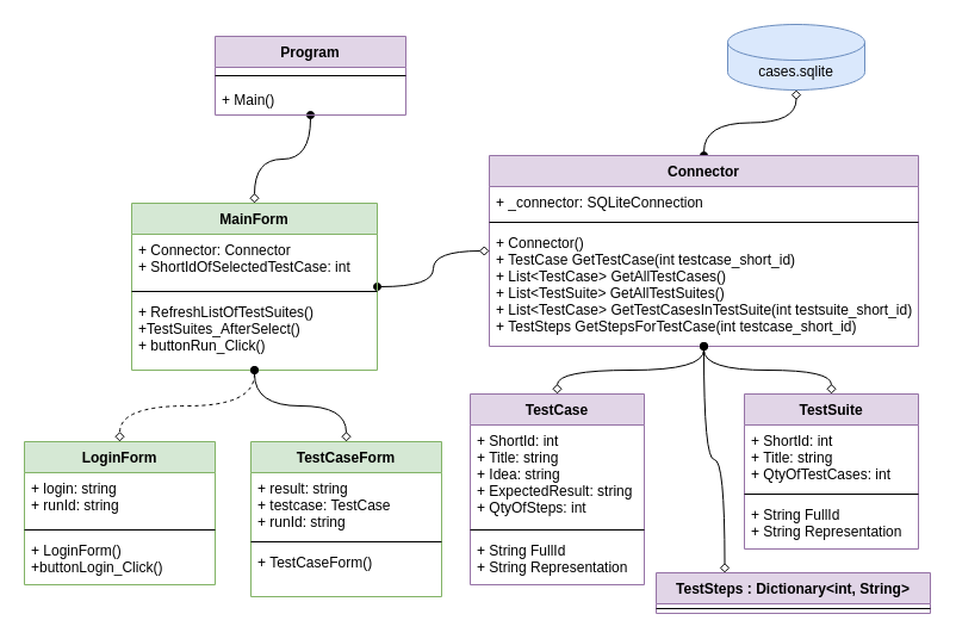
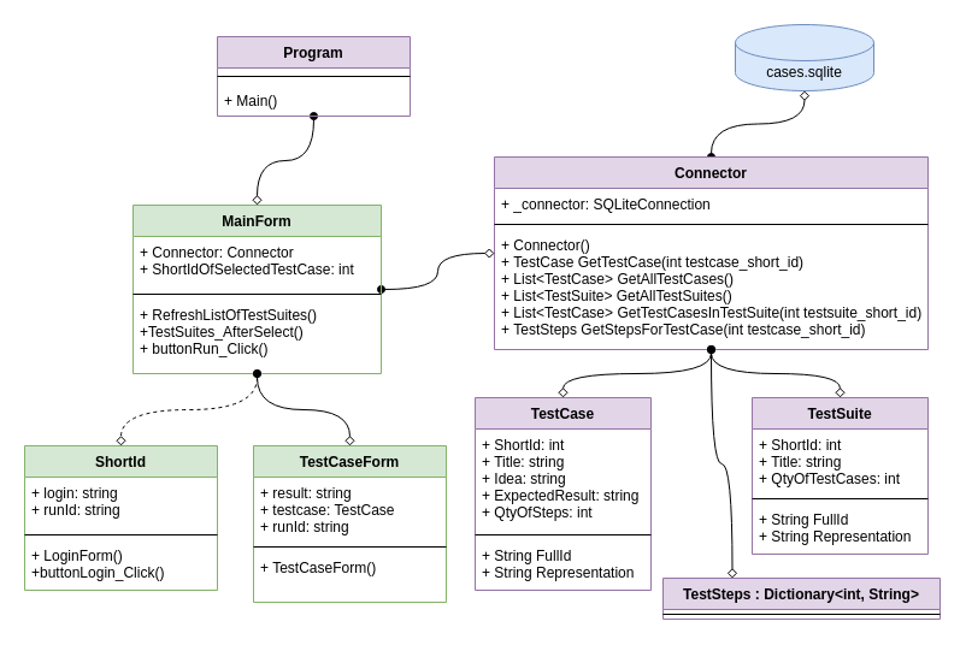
  <mxCell id="0" />
  <mxCell id="1" parent="0" />
  <mxCell id="2" style="edgeStyle=orthogonalEdgeStyle;curved=1;rounded=0;orthogonalLoop=1;jettySize=auto;html=1;startArrow=oval;startFill=1;endArrow=diamond;endFill=0;" parent="1" source="3" target="18" edge="1"><mxGeometry relative="1" as="geometry" /></mxCell>
  <mxCell id="3" value="Program" style="swimlane;fontStyle=1;align=center;verticalAlign=top;childLayout=stackLayout;horizontal=1;startSize=26;horizontalStack=0;resizeParent=1;resizeParentMax=0;resizeLast=0;collapsible=1;marginBottom=0;fillColor=#e1d5e7;strokeColor=#9673a6;" parent="1" vertex="1"><mxGeometry x="180" y="30" width="160" height="66" as="geometry" /></mxCell>
  <mxCell id="4" value="" style="line;strokeWidth=1;fillColor=none;align=left;verticalAlign=middle;spacingTop=-1;spacingLeft=3;spacingRight=3;rotatable=0;labelPosition=right;points=[];portConstraint=eastwest;" parent="3" vertex="1"><mxGeometry y="26" width="160" height="14" as="geometry" /></mxCell>
  <mxCell id="5" value="+ Main()" style="text;strokeColor=none;fillColor=none;align=left;verticalAlign=top;spacingLeft=4;spacingRight=4;overflow=hidden;rotatable=0;points=[[0,0.5],[1,0.5]];portConstraint=eastwest;" parent="3" vertex="1"><mxGeometry y="40" width="160" height="26" as="geometry" /></mxCell>
  <mxCell id="6" style="edgeStyle=orthogonalEdgeStyle;curved=1;rounded=0;orthogonalLoop=1;jettySize=auto;html=1;startArrow=oval;startFill=1;endArrow=diamond;endFill=0;" parent="1" source="7" target="11" edge="1"><mxGeometry relative="1" as="geometry" /></mxCell>
  <mxCell id="7" value="Connector" style="swimlane;fontStyle=1;align=center;verticalAlign=top;childLayout=stackLayout;horizontal=1;startSize=26;horizontalStack=0;resizeParent=1;resizeParentMax=0;resizeLast=0;collapsible=1;marginBottom=0;fillColor=#e1d5e7;strokeColor=#9673a6;" parent="1" vertex="1"><mxGeometry x="410" y="130" width="360" height="160" as="geometry" /></mxCell>
  <mxCell id="8" value="+ _connector: SQLiteConnection" style="text;strokeColor=none;fillColor=none;align=left;verticalAlign=top;spacingLeft=4;spacingRight=4;overflow=hidden;rotatable=0;points=[[0,0.5],[1,0.5]];portConstraint=eastwest;" parent="7" vertex="1"><mxGeometry y="26" width="360" height="26" as="geometry" /></mxCell>
  <mxCell id="9" value="" style="line;strokeWidth=1;fillColor=none;align=left;verticalAlign=middle;spacingTop=-1;spacingLeft=3;spacingRight=3;rotatable=0;labelPosition=right;points=[];portConstraint=eastwest;" parent="7" vertex="1"><mxGeometry y="52" width="360" height="8" as="geometry" /></mxCell>
  <mxCell id="10" value="+ Connector()&#10;+ TestCase GetTestCase(int testcase_short_id)&#10;+ List&lt;TestCase&gt; GetAllTestCases()&#10;+ List&lt;TestSuite&gt; GetAllTestSuites()&#10;+ List&lt;TestCase&gt; GetTestCasesInTestSuite(int testsuite_short_id)&#10;+ TestSteps GetStepsForTestCase(int testcase_short_id)" style="text;strokeColor=none;fillColor=none;align=left;verticalAlign=top;spacingLeft=4;spacingRight=4;overflow=hidden;rotatable=0;points=[[0,0.5],[1,0.5]];portConstraint=eastwest;" parent="7" vertex="1"><mxGeometry y="60" width="360" height="100" as="geometry" /></mxCell>
  <mxCell id="11" value="cases.sqlite" style="shape=cylinder3;whiteSpace=wrap;html=1;boundedLbl=1;backgroundOutline=1;size=15;fillColor=#dae8fc;strokeColor=#6c8ebf;" parent="1" vertex="1"><mxGeometry x="610" y="20" width="115" height="55" as="geometry" /></mxCell>
- <mxCell id="12" value="LoginForm" style="swimlane;fontStyle=1;align=center;verticalAlign=top;childLayout=stackLayout;horizontal=1;startSize=26;horizontalStack=0;resizeParent=1;resizeParentMax=0;resizeLast=0;collapsible=1;marginBottom=0;fillColor=#d5e8d4;strokeColor=#82b366;" parent="1" vertex="1"><mxGeometry x="20" y="370" width="160" height="120" as="geometry" /></mxCell>
+ <mxCell id="12" value="ShortId" style="swimlane;fontStyle=1;align=center;verticalAlign=top;childLayout=stackLayout;horizontal=1;startSize=26;horizontalStack=0;resizeParent=1;resizeParentMax=0;resizeLast=0;collapsible=1;marginBottom=0;fillColor=#d5e8d4;strokeColor=#82b366;" parent="1" vertex="1"><mxGeometry x="20" y="370" width="160" height="120" as="geometry" /></mxCell>
  <mxCell id="13" value="+ login: string&#10;+ runId: string" style="text;strokeColor=none;fillColor=none;align=left;verticalAlign=top;spacingLeft=4;spacingRight=4;overflow=hidden;rotatable=0;points=[[0,0.5],[1,0.5]];portConstraint=eastwest;" parent="12" vertex="1"><mxGeometry y="26" width="160" height="44" as="geometry" /></mxCell>
  <mxCell id="14" value="" style="line;strokeWidth=1;fillColor=none;align=left;verticalAlign=middle;spacingTop=-1;spacingLeft=3;spacingRight=3;rotatable=0;labelPosition=right;points=[];portConstraint=eastwest;" parent="12" vertex="1"><mxGeometry y="70" width="160" height="8" as="geometry" /></mxCell>
  <mxCell id="15" value="+ LoginForm()&#10;+buttonLogin_Click()" style="text;strokeColor=none;fillColor=none;align=left;verticalAlign=top;spacingLeft=4;spacingRight=4;overflow=hidden;rotatable=0;points=[[0,0.5],[1,0.5]];portConstraint=eastwest;" parent="12" vertex="1"><mxGeometry y="78" width="160" height="42" as="geometry" /></mxCell>
  <mxCell id="16" style="edgeStyle=orthogonalEdgeStyle;rounded=0;orthogonalLoop=1;jettySize=auto;html=1;curved=1;endArrow=diamond;endFill=0;startArrow=oval;startFill=1;" parent="1" source="18" target="7" edge="1"><mxGeometry relative="1" as="geometry" /></mxCell>
  <mxCell id="17" style="edgeStyle=orthogonalEdgeStyle;curved=1;rounded=0;orthogonalLoop=1;jettySize=auto;html=1;startArrow=oval;startFill=1;endArrow=diamond;endFill=0;" parent="1" source="18" target="23" edge="1"><mxGeometry relative="1" as="geometry" /></mxCell>
  <mxCell id="18" value="MainForm" style="swimlane;fontStyle=1;align=center;verticalAlign=top;childLayout=stackLayout;horizontal=1;startSize=26;horizontalStack=0;resizeParent=1;resizeParentMax=0;resizeLast=0;collapsible=1;marginBottom=0;fillColor=#d5e8d4;strokeColor=#82b366;" parent="1" vertex="1"><mxGeometry x="110" y="170" width="206" height="140" as="geometry" /></mxCell>
  <mxCell id="19" value="+ Connector: Connector&#10;+ ShortIdOfSelectedTestCase: int" style="text;strokeColor=none;fillColor=none;align=left;verticalAlign=top;spacingLeft=4;spacingRight=4;overflow=hidden;rotatable=0;points=[[0,0.5],[1,0.5]];portConstraint=eastwest;" parent="18" vertex="1"><mxGeometry y="26" width="206" height="44" as="geometry" /></mxCell>
  <mxCell id="20" value="" style="line;strokeWidth=1;fillColor=none;align=left;verticalAlign=middle;spacingTop=-1;spacingLeft=3;spacingRight=3;rotatable=0;labelPosition=right;points=[];portConstraint=eastwest;" parent="18" vertex="1"><mxGeometry y="70" width="206" height="8" as="geometry" /></mxCell>
  <mxCell id="21" value="+ RefreshListOfTestSuites()&#10;+TestSuites_AfterSelect()&#10;+ buttonRun_Click()" style="text;strokeColor=none;fillColor=none;align=left;verticalAlign=top;spacingLeft=4;spacingRight=4;overflow=hidden;rotatable=0;points=[[0,0.5],[1,0.5]];portConstraint=eastwest;" parent="18" vertex="1"><mxGeometry y="78" width="206" height="62" as="geometry" /></mxCell>
  <mxCell id="22" style="edgeStyle=orthogonalEdgeStyle;curved=1;rounded=0;orthogonalLoop=1;jettySize=auto;html=1;startArrow=oval;startFill=1;endArrow=diamond;endFill=0;dashed=1;" parent="1" source="18" target="12" edge="1"><mxGeometry relative="1" as="geometry" /></mxCell>
  <mxCell id="23" value="TestCaseForm" style="swimlane;fontStyle=1;align=center;verticalAlign=top;childLayout=stackLayout;horizontal=1;startSize=26;horizontalStack=0;resizeParent=1;resizeParentMax=0;resizeLast=0;collapsible=1;marginBottom=0;fillColor=#d5e8d4;strokeColor=#82b366;" parent="1" vertex="1"><mxGeometry x="210" y="370" width="160" height="130" as="geometry" /></mxCell>
  <mxCell id="24" value="+ result: string&#10;+ testcase: TestCase&#10;+ runId: string" style="text;strokeColor=none;fillColor=none;align=left;verticalAlign=top;spacingLeft=4;spacingRight=4;overflow=hidden;rotatable=0;points=[[0,0.5],[1,0.5]];portConstraint=eastwest;" parent="23" vertex="1"><mxGeometry y="26" width="160" height="54" as="geometry" /></mxCell>
  <mxCell id="25" value="" style="line;strokeWidth=1;fillColor=none;align=left;verticalAlign=middle;spacingTop=-1;spacingLeft=3;spacingRight=3;rotatable=0;labelPosition=right;points=[];portConstraint=eastwest;" parent="23" vertex="1"><mxGeometry y="80" width="160" height="8" as="geometry" /></mxCell>
  <mxCell id="26" value="+ TestCaseForm()" style="text;strokeColor=none;fillColor=none;align=left;verticalAlign=top;spacingLeft=4;spacingRight=4;overflow=hidden;rotatable=0;points=[[0,0.5],[1,0.5]];portConstraint=eastwest;" parent="23" vertex="1"><mxGeometry y="88" width="160" height="42" as="geometry" /></mxCell>
  <mxCell id="27" style="edgeStyle=orthogonalEdgeStyle;rounded=0;orthogonalLoop=1;jettySize=auto;html=1;curved=1;endArrow=oval;endFill=1;startArrow=diamond;startFill=0;" edge="1" parent="1" source="28" target="7"><mxGeometry relative="1" as="geometry" /></mxCell>
  <mxCell id="28" value="TestCase" style="swimlane;fontStyle=1;align=center;verticalAlign=top;childLayout=stackLayout;horizontal=1;startSize=26;horizontalStack=0;resizeParent=1;resizeParentMax=0;resizeLast=0;collapsible=1;marginBottom=0;fillColor=#e1d5e7;strokeColor=#9673a6;" vertex="1" parent="1"><mxGeometry x="394" y="330" width="146" height="160" as="geometry" /></mxCell>
  <mxCell id="29" value="+ ShortId: int&#10;+ Title: string&#10;+ Idea: string&#10;+ ExpectedResult: string&#10;+ QtyOfSteps: int&#10;" style="text;strokeColor=none;fillColor=none;align=left;verticalAlign=top;spacingLeft=4;spacingRight=4;overflow=hidden;rotatable=0;points=[[0,0.5],[1,0.5]];portConstraint=eastwest;" vertex="1" parent="28"><mxGeometry y="26" width="146" height="84" as="geometry" /></mxCell>
  <mxCell id="30" value="" style="line;strokeWidth=1;fillColor=none;align=left;verticalAlign=middle;spacingTop=-1;spacingLeft=3;spacingRight=3;rotatable=0;labelPosition=right;points=[];portConstraint=eastwest;" vertex="1" parent="28"><mxGeometry y="110" width="146" height="8" as="geometry" /></mxCell>
  <mxCell id="31" value="+ String FullId&#10;+ String Representation" style="text;strokeColor=none;fillColor=none;align=left;verticalAlign=top;spacingLeft=4;spacingRight=4;overflow=hidden;rotatable=0;points=[[0,0.5],[1,0.5]];portConstraint=eastwest;" vertex="1" parent="28"><mxGeometry y="118" width="146" height="42" as="geometry" /></mxCell>
  <mxCell id="32" style="edgeStyle=orthogonalEdgeStyle;curved=1;rounded=0;orthogonalLoop=1;jettySize=auto;html=1;startArrow=diamond;startFill=0;endArrow=oval;endFill=1;" edge="1" parent="1" source="33" target="7"><mxGeometry relative="1" as="geometry" /></mxCell>
  <mxCell id="33" value="TestSuite" style="swimlane;fontStyle=1;align=center;verticalAlign=top;childLayout=stackLayout;horizontal=1;startSize=26;horizontalStack=0;resizeParent=1;resizeParentMax=0;resizeLast=0;collapsible=1;marginBottom=0;fillColor=#e1d5e7;strokeColor=#9673a6;" vertex="1" parent="1"><mxGeometry x="624" y="330" width="146" height="130" as="geometry" /></mxCell>
  <mxCell id="34" value="+ ShortId: int&#10;+ Title: string&#10;+ QtyOfTestCases: int&#10;" style="text;strokeColor=none;fillColor=none;align=left;verticalAlign=top;spacingLeft=4;spacingRight=4;overflow=hidden;rotatable=0;points=[[0,0.5],[1,0.5]];portConstraint=eastwest;" vertex="1" parent="33"><mxGeometry y="26" width="146" height="54" as="geometry" /></mxCell>
  <mxCell id="35" value="" style="line;strokeWidth=1;fillColor=none;align=left;verticalAlign=middle;spacingTop=-1;spacingLeft=3;spacingRight=3;rotatable=0;labelPosition=right;points=[];portConstraint=eastwest;" vertex="1" parent="33"><mxGeometry y="80" width="146" height="8" as="geometry" /></mxCell>
  <mxCell id="36" value="+ String FullId&#10;+ String Representation" style="text;strokeColor=none;fillColor=none;align=left;verticalAlign=top;spacingLeft=4;spacingRight=4;overflow=hidden;rotatable=0;points=[[0,0.5],[1,0.5]];portConstraint=eastwest;" vertex="1" parent="33"><mxGeometry y="88" width="146" height="42" as="geometry" /></mxCell>
  <mxCell id="37" style="edgeStyle=orthogonalEdgeStyle;curved=1;rounded=0;orthogonalLoop=1;jettySize=auto;html=1;startArrow=diamond;startFill=0;endArrow=oval;endFill=1;exitX=0.25;exitY=0;exitDx=0;exitDy=0;" edge="1" parent="1" source="38" target="7"><mxGeometry relative="1" as="geometry" /></mxCell>
  <mxCell id="38" value="TestSteps : Dictionary&lt;int, String&gt;" style="swimlane;fontStyle=1;align=center;verticalAlign=top;childLayout=stackLayout;horizontal=1;startSize=26;horizontalStack=0;resizeParent=1;resizeParentMax=0;resizeLast=0;collapsible=1;marginBottom=0;fillColor=#e1d5e7;strokeColor=#9673a6;" vertex="1" parent="1"><mxGeometry x="550" y="480" width="230" height="34" as="geometry" /></mxCell>
  <mxCell id="39" value="" style="line;strokeWidth=1;fillColor=none;align=left;verticalAlign=middle;spacingTop=-1;spacingLeft=3;spacingRight=3;rotatable=0;labelPosition=right;points=[];portConstraint=eastwest;" vertex="1" parent="38"><mxGeometry y="26" width="230" height="8" as="geometry" /></mxCell>
